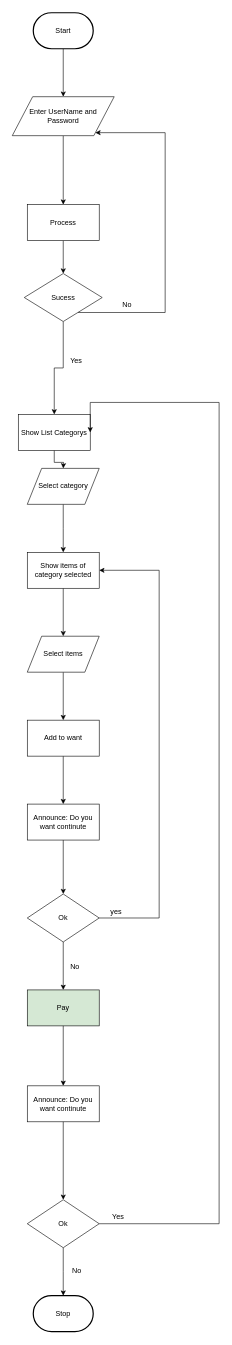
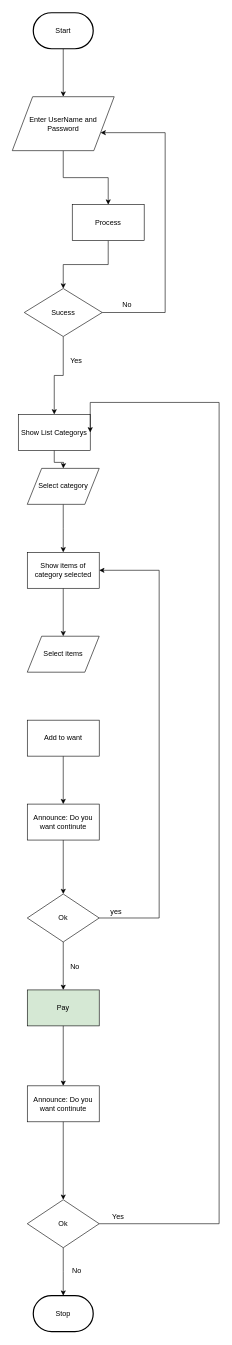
  <mxCell id="0" />
  <mxCell id="1" parent="0" />
  <mxCell id="2" value="" style="edgeStyle=orthogonalEdgeStyle;rounded=0;orthogonalLoop=1;jettySize=auto;html=1;entryX=0.5;entryY=0;entryDx=0;entryDy=0;" edge="1" parent="1" source="3" target="5"><mxGeometry relative="1" as="geometry"><mxPoint x="105" y="160" as="targetPoint" /></mxGeometry></mxCell>
  <mxCell id="3" value="Start" style="strokeWidth=2;html=1;shape=mxgraph.flowchart.terminator;whiteSpace=wrap;" vertex="1" parent="1"><mxGeometry x="55" y="20" width="100" height="60" as="geometry" /></mxCell>
  <mxCell id="4" value="" style="edgeStyle=orthogonalEdgeStyle;rounded=0;orthogonalLoop=1;jettySize=auto;html=1;entryX=0.5;entryY=0;entryDx=0;entryDy=0;" edge="1" parent="1" source="5" target="7"><mxGeometry relative="1" as="geometry"><mxPoint x="105" y="330" as="targetPoint" /></mxGeometry></mxCell>
- <mxCell id="5" value="Enter UserName and Password" style="shape=parallelogram;perimeter=parallelogramPerimeter;whiteSpace=wrap;html=1;" vertex="1" parent="1"><mxGeometry x="20" y="160" width="170" height="65" as="geometry" /></mxCell>
+ <mxCell id="5" value="Enter UserName and Password" style="shape=parallelogram;perimeter=parallelogramPerimeter;whiteSpace=wrap;html=1;" vertex="1" parent="1"><mxGeometry x="20" y="160" width="170" height="90" as="geometry" /></mxCell>
  <mxCell id="6" value="" style="edgeStyle=orthogonalEdgeStyle;rounded=0;orthogonalLoop=1;jettySize=auto;html=1;entryX=0.5;entryY=0;entryDx=0;entryDy=0;" edge="1" parent="1" source="7" target="11"><mxGeometry relative="1" as="geometry"><mxPoint x="105" y="490" as="targetPoint" /></mxGeometry></mxCell>
- <mxCell id="7" value="Process" style="rounded=0;whiteSpace=wrap;html=1;" vertex="1" parent="1"><mxGeometry x="45" y="340" width="120" height="60" as="geometry" /></mxCell>
+ <mxCell id="7" value="Process" style="rounded=0;whiteSpace=wrap;html=1;" vertex="1" parent="1"><mxGeometry x="120" y="340" width="120" height="60" as="geometry" /></mxCell>
  <mxCell id="8" value="Yes" style="text;html=1;resizable=0;points=[];autosize=1;align=left;verticalAlign=top;spacingTop=-4;" vertex="1" parent="1"><mxGeometry x="115" y="590" width="40" height="20" as="geometry" /></mxCell>
  <mxCell id="9" value="" style="edgeStyle=orthogonalEdgeStyle;rounded=0;orthogonalLoop=1;jettySize=auto;html=1;entryX=0.5;entryY=0;entryDx=0;entryDy=0;" edge="1" parent="1" source="11" target="14"><mxGeometry relative="1" as="geometry"><mxPoint x="105" y="650" as="targetPoint" /></mxGeometry></mxCell>
  <mxCell id="10" value="" style="edgeStyle=orthogonalEdgeStyle;rounded=0;orthogonalLoop=1;jettySize=auto;html=1;" edge="1" parent="1" source="11" target="5"><mxGeometry relative="1" as="geometry"><mxPoint x="265" y="220" as="targetPoint" /><Array as="points"><mxPoint x="275" y="520" /><mxPoint x="275" y="220" /></Array></mxGeometry></mxCell>
- <mxCell id="11" value="Sucess" style="rhombus;whiteSpace=wrap;html=1;" vertex="1" parent="1"><mxGeometry x="40" y="455" width="130" height="80" as="geometry" /></mxCell>
+ <mxCell id="11" value="Sucess" style="rhombus;whiteSpace=wrap;html=1;" vertex="1" parent="1"><mxGeometry x="40" y="480" width="130" height="80" as="geometry" /></mxCell>
  <mxCell id="12" value="No" style="text;html=1;resizable=0;points=[];autosize=1;align=left;verticalAlign=top;spacingTop=-4;" vertex="1" parent="1"><mxGeometry x="202" y="498" width="30" height="20" as="geometry" /></mxCell>
  <mxCell id="13" value="" style="edgeStyle=orthogonalEdgeStyle;rounded=0;orthogonalLoop=1;jettySize=auto;html=1;" edge="1" parent="1" source="14"><mxGeometry relative="1" as="geometry"><mxPoint x="105" y="780" as="targetPoint" /></mxGeometry></mxCell>
  <mxCell id="14" value="Show List Categorys" style="rounded=0;whiteSpace=wrap;html=1;" vertex="1" parent="1"><mxGeometry x="30" y="690" width="120" height="60" as="geometry" /></mxCell>
  <mxCell id="15" value="" style="edgeStyle=orthogonalEdgeStyle;rounded=0;orthogonalLoop=1;jettySize=auto;html=1;" edge="1" parent="1" source="16"><mxGeometry relative="1" as="geometry"><mxPoint x="105" y="920" as="targetPoint" /></mxGeometry></mxCell>
  <mxCell id="16" value="Select category" style="shape=parallelogram;perimeter=parallelogramPerimeter;whiteSpace=wrap;html=1;" vertex="1" parent="1"><mxGeometry x="45" y="780" width="120" height="60" as="geometry" /></mxCell>
  <mxCell id="17" value="" style="edgeStyle=orthogonalEdgeStyle;rounded=0;orthogonalLoop=1;jettySize=auto;html=1;entryX=0.5;entryY=0;entryDx=0;entryDy=0;" edge="1" parent="1" source="18" target="20"><mxGeometry relative="1" as="geometry"><mxPoint x="105" y="1060" as="targetPoint" /></mxGeometry></mxCell>
  <mxCell id="18" value="Show items of category selected" style="rounded=0;whiteSpace=wrap;html=1;" vertex="1" parent="1"><mxGeometry x="45" y="920" width="120" height="60" as="geometry" /></mxCell>
- <mxCell id="19" value="" style="edgeStyle=orthogonalEdgeStyle;rounded=0;orthogonalLoop=1;jettySize=auto;html=1;entryX=0.5;entryY=0;entryDx=0;entryDy=0;" edge="1" parent="1" source="20" target="22"><mxGeometry relative="1" as="geometry"><mxPoint x="105" y="1200" as="targetPoint" /></mxGeometry></mxCell>
  <mxCell id="20" value="Select items" style="shape=parallelogram;perimeter=parallelogramPerimeter;whiteSpace=wrap;html=1;" vertex="1" parent="1"><mxGeometry x="45" y="1060" width="120" height="60" as="geometry" /></mxCell>
  <mxCell id="21" value="" style="edgeStyle=orthogonalEdgeStyle;rounded=0;orthogonalLoop=1;jettySize=auto;html=1;" edge="1" parent="1" source="22" target="24"><mxGeometry relative="1" as="geometry" /></mxCell>
  <mxCell id="22" value="Add to want" style="rounded=0;whiteSpace=wrap;html=1;" vertex="1" parent="1"><mxGeometry x="45" y="1200" width="120" height="60" as="geometry" /></mxCell>
  <mxCell id="23" value="" style="edgeStyle=orthogonalEdgeStyle;rounded=0;orthogonalLoop=1;jettySize=auto;html=1;entryX=0.5;entryY=0;entryDx=0;entryDy=0;" edge="1" parent="1" source="24" target="27"><mxGeometry relative="1" as="geometry"><mxPoint x="105" y="1480" as="targetPoint" /></mxGeometry></mxCell>
  <mxCell id="24" value="Announce: Do you want continute" style="rounded=0;whiteSpace=wrap;html=1;" vertex="1" parent="1"><mxGeometry x="45" y="1340" width="120" height="60" as="geometry" /></mxCell>
  <mxCell id="25" value="" style="edgeStyle=orthogonalEdgeStyle;rounded=0;orthogonalLoop=1;jettySize=auto;html=1;" edge="1" parent="1" source="27"><mxGeometry relative="1" as="geometry"><mxPoint x="105" y="1650" as="targetPoint" /></mxGeometry></mxCell>
  <mxCell id="26" value="" style="edgeStyle=orthogonalEdgeStyle;rounded=0;orthogonalLoop=1;jettySize=auto;html=1;entryX=1;entryY=0.5;entryDx=0;entryDy=0;" edge="1" parent="1" source="27" target="18"><mxGeometry relative="1" as="geometry"><mxPoint x="265" y="950" as="targetPoint" /><Array as="points"><mxPoint x="265" y="1530" /><mxPoint x="265" y="950" /></Array></mxGeometry></mxCell>
  <mxCell id="27" value="Ok" style="rhombus;whiteSpace=wrap;html=1;" vertex="1" parent="1"><mxGeometry x="45" y="1490" width="120" height="80" as="geometry" /></mxCell>
  <mxCell id="28" value="yes" style="text;html=1;resizable=0;points=[];autosize=1;align=left;verticalAlign=top;spacingTop=-4;" vertex="1" parent="1"><mxGeometry x="182" y="1510" width="30" height="20" as="geometry" /></mxCell>
  <mxCell id="29" value="No" style="text;html=1;resizable=0;points=[];autosize=1;align=left;verticalAlign=top;spacingTop=-4;" vertex="1" parent="1"><mxGeometry x="115" y="1601" width="30" height="20" as="geometry" /></mxCell>
  <mxCell id="30" value="Pay" style="rounded=0;whiteSpace=wrap;html=1;fillColor=#d5e8d4;" vertex="1" parent="1"><mxGeometry x="45" y="1650" width="120" height="60" as="geometry" /></mxCell>
  <mxCell id="31" value="" style="edgeStyle=orthogonalEdgeStyle;rounded=0;orthogonalLoop=1;jettySize=auto;html=1;exitX=0.5;exitY=1;exitDx=0;exitDy=0;" edge="1" parent="1" target="32" source="30"><mxGeometry relative="1" as="geometry"><mxPoint x="105" y="1730" as="sourcePoint" /></mxGeometry></mxCell>
  <mxCell id="32" value="Announce: Do you want continute" style="rounded=0;whiteSpace=wrap;html=1;" vertex="1" parent="1"><mxGeometry x="45" y="1810" width="120" height="60" as="geometry" /></mxCell>
  <mxCell id="33" value="" style="edgeStyle=orthogonalEdgeStyle;rounded=0;orthogonalLoop=1;jettySize=auto;html=1;entryX=0.5;entryY=0;entryDx=0;entryDy=0;exitX=0.5;exitY=1;exitDx=0;exitDy=0;" edge="1" parent="1" target="36" source="32"><mxGeometry relative="1" as="geometry"><mxPoint x="95" y="1870.214" as="sourcePoint" /><mxPoint x="100" y="1970.5" as="targetPoint" /></mxGeometry></mxCell>
  <mxCell id="34" value="" style="edgeStyle=orthogonalEdgeStyle;rounded=0;orthogonalLoop=1;jettySize=auto;html=1;" edge="1" parent="1" source="36"><mxGeometry relative="1" as="geometry"><mxPoint x="105" y="2160" as="targetPoint" /></mxGeometry></mxCell>
  <mxCell id="35" value="" style="edgeStyle=orthogonalEdgeStyle;rounded=0;orthogonalLoop=1;jettySize=auto;html=1;entryX=1;entryY=0.5;entryDx=0;entryDy=0;" edge="1" parent="1" source="36" target="14"><mxGeometry relative="1" as="geometry"><mxPoint x="345" y="670" as="targetPoint" /><Array as="points"><mxPoint x="365" y="2040" /><mxPoint x="365" y="670" /></Array></mxGeometry></mxCell>
  <mxCell id="36" value="Ok" style="rhombus;whiteSpace=wrap;html=1;" vertex="1" parent="1"><mxGeometry x="45" y="2000" width="120" height="80" as="geometry" /></mxCell>
  <mxCell id="37" value="Stop" style="strokeWidth=2;html=1;shape=mxgraph.flowchart.terminator;whiteSpace=wrap;" vertex="1" parent="1"><mxGeometry x="55" y="2160" width="100" height="60" as="geometry" /></mxCell>
  <mxCell id="38" value="No" style="text;html=1;resizable=0;points=[];autosize=1;align=left;verticalAlign=top;spacingTop=-4;" vertex="1" parent="1"><mxGeometry x="118" y="2108" width="30" height="20" as="geometry" /></mxCell>
  <mxCell id="39" value="Yes" style="text;html=1;resizable=0;points=[];autosize=1;align=left;verticalAlign=top;spacingTop=-4;" vertex="1" parent="1"><mxGeometry x="185" y="2018" width="40" height="20" as="geometry" /></mxCell>
